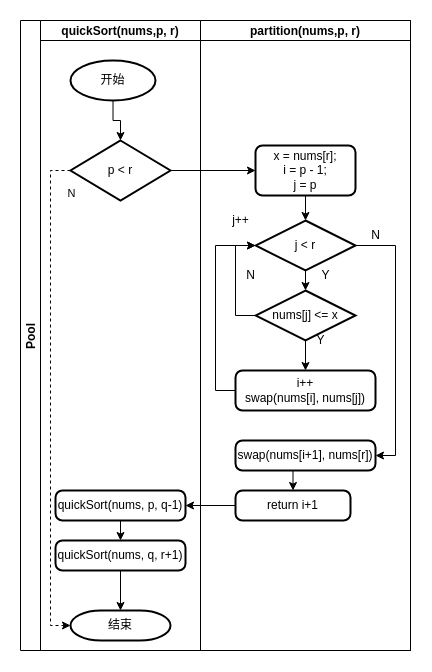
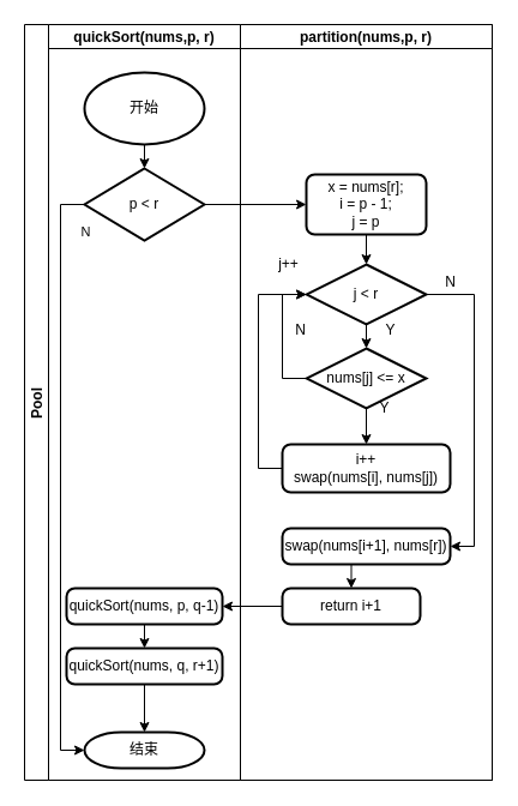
  <mxCell id="0" />
  <mxCell id="1" parent="0" />
  <mxCell id="2" value="Pool" style="swimlane;childLayout=stackLayout;resizeParent=1;resizeParentMax=0;startSize=20;horizontal=0;horizontalStack=1;" parent="1" vertex="1"><mxGeometry x="20" y="20" width="390" height="630" as="geometry" /></mxCell>
  <mxCell id="3" style="edgeStyle=orthogonalEdgeStyle;rounded=0;orthogonalLoop=1;jettySize=auto;html=1;exitX=1;exitY=0.5;exitDx=0;exitDy=0;exitPerimeter=0;" parent="2" source="9" target="17" edge="1"><mxGeometry relative="1" as="geometry" /></mxCell>
  <mxCell id="4" value="quickSort(nums,p, r)" style="swimlane;startSize=20;" parent="2" vertex="1"><mxGeometry x="20" width="160" height="630" as="geometry"><mxRectangle x="20" width="40" height="480" as="alternateBounds" /></mxGeometry></mxCell>
  <mxCell id="5" style="edgeStyle=orthogonalEdgeStyle;rounded=0;orthogonalLoop=1;jettySize=auto;html=1;exitX=0.5;exitY=1;exitDx=0;exitDy=0;exitPerimeter=0;entryX=0.5;entryY=0;entryDx=0;entryDy=0;entryPerimeter=0;" parent="4" source="6" target="9" edge="1"><mxGeometry relative="1" as="geometry" /></mxCell>
- <mxCell id="6" value="开始" style="strokeWidth=2;html=1;shape=mxgraph.flowchart.start_1;whiteSpace=wrap;" parent="4" vertex="1"><mxGeometry x="30" y="40" width="85" height="40" as="geometry" /></mxCell>
- <mxCell id="7" style="edgeStyle=orthogonalEdgeStyle;rounded=0;orthogonalLoop=1;jettySize=auto;html=1;exitX=0;exitY=0.5;exitDx=0;exitDy=0;exitPerimeter=0;dashed=1;" parent="4" source="9" target="10" edge="1"><mxGeometry relative="1" as="geometry"><Array as="points"><mxPoint x="10" y="150" /><mxPoint x="10" y="605" /></Array></mxGeometry></mxCell>
+ <mxCell id="6" value="开始" style="strokeWidth=2;html=1;shape=mxgraph.flowchart.start_1;whiteSpace=wrap;" parent="4" vertex="1"><mxGeometry x="30" y="40" width="100" height="60" as="geometry" /></mxCell>
+ <mxCell id="7" style="edgeStyle=orthogonalEdgeStyle;rounded=0;orthogonalLoop=1;jettySize=auto;html=1;exitX=0;exitY=0.5;exitDx=0;exitDy=0;exitPerimeter=0;" parent="4" source="9" target="10" edge="1"><mxGeometry relative="1" as="geometry"><Array as="points"><mxPoint x="10" y="150" /><mxPoint x="10" y="605" /></Array></mxGeometry></mxCell>
  <mxCell id="8" value="N" style="edgeLabel;html=1;align=center;verticalAlign=middle;resizable=0;points=[];" parent="7" vertex="1" connectable="0"><mxGeometry x="-0.831" y="5" relative="1" as="geometry"><mxPoint x="15" as="offset" /></mxGeometry></mxCell>
  <mxCell id="9" value="p &amp;lt; r" style="strokeWidth=2;html=1;shape=mxgraph.flowchart.decision;whiteSpace=wrap;" parent="4" vertex="1"><mxGeometry x="30" y="120" width="100" height="60" as="geometry" /></mxCell>
  <mxCell id="10" value="结束" style="strokeWidth=2;html=1;shape=mxgraph.flowchart.terminator;whiteSpace=wrap;" parent="4" vertex="1"><mxGeometry x="30" y="590" width="100" height="30" as="geometry" /></mxCell>
  <mxCell id="11" style="edgeStyle=orthogonalEdgeStyle;rounded=0;orthogonalLoop=1;jettySize=auto;html=1;exitX=0.5;exitY=1;exitDx=0;exitDy=0;entryX=0.5;entryY=0;entryDx=0;entryDy=0;" parent="4" source="12" target="14" edge="1"><mxGeometry relative="1" as="geometry" /></mxCell>
  <mxCell id="12" value="quickSort(nums, p, q-1)" style="rounded=1;whiteSpace=wrap;html=1;absoluteArcSize=1;arcSize=14;strokeWidth=2;" parent="4" vertex="1"><mxGeometry x="15" y="470" width="130" height="30" as="geometry" /></mxCell>
  <mxCell id="13" style="edgeStyle=orthogonalEdgeStyle;rounded=0;orthogonalLoop=1;jettySize=auto;html=1;exitX=0.5;exitY=1;exitDx=0;exitDy=0;entryX=0.5;entryY=0;entryDx=0;entryDy=0;entryPerimeter=0;" parent="4" source="14" target="10" edge="1"><mxGeometry relative="1" as="geometry" /></mxCell>
  <mxCell id="14" value="quickSort(nums, q, r+1)" style="rounded=1;whiteSpace=wrap;html=1;absoluteArcSize=1;arcSize=14;strokeWidth=2;" parent="4" vertex="1"><mxGeometry x="15" y="520" width="130" height="30" as="geometry" /></mxCell>
  <mxCell id="15" value="partition(nums,p, r)" style="swimlane;startSize=20;" parent="2" vertex="1"><mxGeometry x="180" width="210" height="630" as="geometry" /></mxCell>
  <mxCell id="16" style="edgeStyle=orthogonalEdgeStyle;rounded=0;orthogonalLoop=1;jettySize=auto;html=1;exitX=0.5;exitY=1;exitDx=0;exitDy=0;entryX=0.5;entryY=0;entryDx=0;entryDy=0;entryPerimeter=0;" parent="15" source="17" target="20" edge="1"><mxGeometry relative="1" as="geometry" /></mxCell>
  <mxCell id="17" value="x = nums[r];&lt;br&gt;i = p - 1;&lt;br&gt;j = p" style="rounded=1;whiteSpace=wrap;html=1;absoluteArcSize=1;arcSize=14;strokeWidth=2;" parent="15" vertex="1"><mxGeometry x="55" y="125" width="100" height="50" as="geometry" /></mxCell>
  <mxCell id="18" style="edgeStyle=orthogonalEdgeStyle;rounded=0;orthogonalLoop=1;jettySize=auto;html=1;exitX=0.5;exitY=1;exitDx=0;exitDy=0;exitPerimeter=0;entryX=0.5;entryY=0;entryDx=0;entryDy=0;entryPerimeter=0;" parent="15" source="20" target="23" edge="1"><mxGeometry relative="1" as="geometry" /></mxCell>
  <mxCell id="19" style="edgeStyle=orthogonalEdgeStyle;rounded=0;orthogonalLoop=1;jettySize=auto;html=1;exitX=1;exitY=0.5;exitDx=0;exitDy=0;exitPerimeter=0;entryX=1;entryY=0.5;entryDx=0;entryDy=0;" parent="15" source="20" target="27" edge="1"><mxGeometry relative="1" as="geometry" /></mxCell>
  <mxCell id="20" value="j &amp;lt; r" style="strokeWidth=2;html=1;shape=mxgraph.flowchart.decision;whiteSpace=wrap;" parent="15" vertex="1"><mxGeometry x="55" y="200" width="100" height="50" as="geometry" /></mxCell>
  <mxCell id="21" style="edgeStyle=orthogonalEdgeStyle;rounded=0;orthogonalLoop=1;jettySize=auto;html=1;exitX=0.5;exitY=1;exitDx=0;exitDy=0;exitPerimeter=0;entryX=0.5;entryY=0;entryDx=0;entryDy=0;" parent="15" source="23" target="25" edge="1"><mxGeometry relative="1" as="geometry" /></mxCell>
  <mxCell id="22" style="edgeStyle=orthogonalEdgeStyle;rounded=0;orthogonalLoop=1;jettySize=auto;html=1;exitX=0;exitY=0.5;exitDx=0;exitDy=0;exitPerimeter=0;entryX=0;entryY=0.5;entryDx=0;entryDy=0;entryPerimeter=0;" parent="15" source="23" target="20" edge="1"><mxGeometry relative="1" as="geometry" /></mxCell>
  <mxCell id="23" value="nums[j] &amp;lt;= x" style="strokeWidth=2;html=1;shape=mxgraph.flowchart.decision;whiteSpace=wrap;" parent="15" vertex="1"><mxGeometry x="55" y="270" width="100" height="50" as="geometry" /></mxCell>
  <mxCell id="24" style="edgeStyle=orthogonalEdgeStyle;rounded=0;orthogonalLoop=1;jettySize=auto;html=1;exitX=0;exitY=0.5;exitDx=0;exitDy=0;entryX=0;entryY=0.5;entryDx=0;entryDy=0;entryPerimeter=0;" parent="15" source="25" target="20" edge="1"><mxGeometry relative="1" as="geometry" /></mxCell>
  <mxCell id="25" value="i++&lt;br&gt;swap(nums[i], nums[j])" style="rounded=1;whiteSpace=wrap;html=1;absoluteArcSize=1;arcSize=14;strokeWidth=2;" parent="15" vertex="1"><mxGeometry x="35" y="350" width="140" height="40" as="geometry" /></mxCell>
  <mxCell id="26" style="edgeStyle=orthogonalEdgeStyle;rounded=0;orthogonalLoop=1;jettySize=auto;html=1;exitX=0.5;exitY=1;exitDx=0;exitDy=0;entryX=0.5;entryY=0;entryDx=0;entryDy=0;" parent="15" source="27" target="31" edge="1"><mxGeometry relative="1" as="geometry" /></mxCell>
  <mxCell id="27" value="swap(nums[i+1], nums[r])" style="rounded=1;whiteSpace=wrap;html=1;absoluteArcSize=1;arcSize=14;strokeWidth=2;" parent="15" vertex="1"><mxGeometry x="35" y="420" width="140" height="30" as="geometry" /></mxCell>
  <mxCell id="28" value="N" style="text;html=1;align=center;verticalAlign=middle;resizable=0;points=[];autosize=1;strokeColor=none;fillColor=none;" parent="15" vertex="1"><mxGeometry x="160" y="200" width="30" height="30" as="geometry" /></mxCell>
  <mxCell id="29" value="Y" style="text;html=1;align=center;verticalAlign=middle;resizable=0;points=[];autosize=1;strokeColor=none;fillColor=none;" parent="15" vertex="1"><mxGeometry x="110" y="240" width="30" height="30" as="geometry" /></mxCell>
  <mxCell id="30" value="N" style="text;html=1;align=center;verticalAlign=middle;resizable=0;points=[];autosize=1;strokeColor=none;fillColor=none;" parent="15" vertex="1"><mxGeometry x="35" y="240" width="30" height="30" as="geometry" /></mxCell>
  <mxCell id="31" value="return i+1" style="rounded=1;whiteSpace=wrap;html=1;absoluteArcSize=1;arcSize=14;strokeWidth=2;" parent="15" vertex="1"><mxGeometry x="35" y="470" width="115" height="30" as="geometry" /></mxCell>
  <mxCell id="32" style="edgeStyle=orthogonalEdgeStyle;rounded=0;orthogonalLoop=1;jettySize=auto;html=1;exitX=0;exitY=0.5;exitDx=0;exitDy=0;entryX=1;entryY=0.5;entryDx=0;entryDy=0;" parent="2" source="31" target="12" edge="1"><mxGeometry relative="1" as="geometry" /></mxCell>
  <mxCell id="33" value="Y" style="text;html=1;align=center;verticalAlign=middle;resizable=0;points=[];autosize=1;strokeColor=none;fillColor=none;" parent="1" vertex="1"><mxGeometry x="305" y="325" width="30" height="30" as="geometry" /></mxCell>
  <mxCell id="34" value="j++" style="text;html=1;align=center;verticalAlign=middle;resizable=0;points=[];autosize=1;strokeColor=none;fillColor=none;" vertex="1" parent="1"><mxGeometry x="220" y="205" width="40" height="30" as="geometry" /></mxCell>
